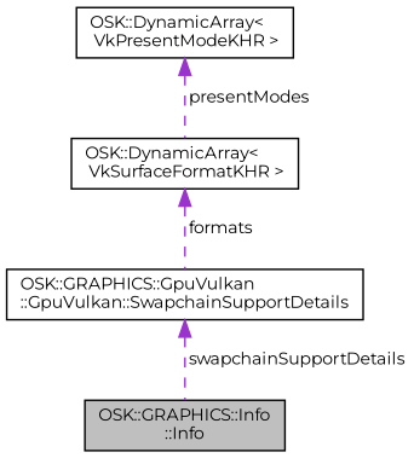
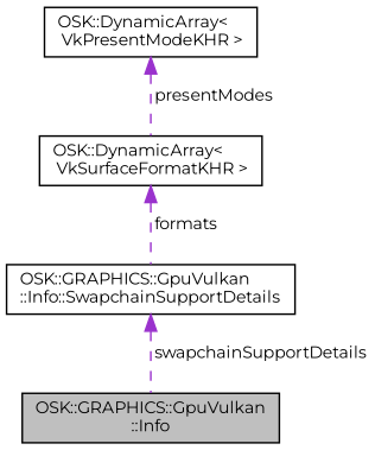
  digraph {
    fontname=Montserrat
    node [color=black fillcolor=white fontname=Montserrat fontsize=10 shape=record style=filled]
    edge [color=darkorchid3 dir=back fontname=Montserrat fontsize=10 labelfontname=Helvetica labelfontsize=10 style=dashed]
-   n1 [fillcolor=grey75 fontcolor=black height=0.2 label="OSK::GRAPHICS::Info\l::Info" width=0.4]
-   n2 [height=0.2 label="OSK::GRAPHICS::GpuVulkan\l::GpuVulkan::SwapchainSupportDetails" width=0.4]
+   n1 [fillcolor=grey75 fontcolor=black height=0.2 label="OSK::GRAPHICS::GpuVulkan\l::Info" width=0.4]
+   n2 [height=0.2 label="OSK::GRAPHICS::GpuVulkan\l::Info::SwapchainSupportDetails" width=0.4]
    n3 [height=0.2 label="OSK::DynamicArray\<\l VkSurfaceFormatKHR \>" width=0.4]
    n4 [height=0.2 label="OSK::DynamicArray\<\l VkPresentModeKHR \>" width=0.4]
    n2 -> n1 [label=" swapchainSupportDetails"]
    n3 -> n2 [label=" formats"]
    n4 -> n3 [label=" presentModes"]
  }
